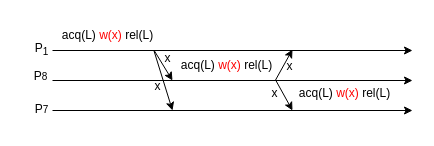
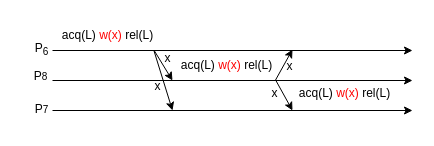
  <mxCell id="0" />
  <mxCell id="1" parent="0" />
  <mxCell id="2" value="" style="endArrow=classic;html=1;rounded=0;" parent="1" edge="1"><mxGeometry width="50" height="50" relative="1" as="geometry"><mxPoint x="52" y="50" as="sourcePoint" /><mxPoint x="412" y="50" as="targetPoint" /></mxGeometry></mxCell>
- <mxCell id="3" value="P&lt;sub&gt;1&lt;/sub&gt;" style="text;html=1;align=center;verticalAlign=middle;resizable=0;points=[];autosize=1;strokeColor=none;fillColor=none;" parent="1" vertex="1"><mxGeometry x="21" y="34" width="40" height="30" as="geometry" /></mxCell>
+ <mxCell id="3" value="P&lt;sub&gt;6&lt;/sub&gt;" style="text;html=1;align=center;verticalAlign=middle;resizable=0;points=[];autosize=1;strokeColor=none;fillColor=none;" parent="1" vertex="1"><mxGeometry x="21" y="34" width="40" height="30" as="geometry" /></mxCell>
  <mxCell id="4" value="" style="endArrow=classic;html=1;rounded=0;" parent="1" edge="1"><mxGeometry width="50" height="50" relative="1" as="geometry"><mxPoint x="52" y="80" as="sourcePoint" /><mxPoint x="412" y="80" as="targetPoint" /></mxGeometry></mxCell>
  <mxCell id="5" value="P&lt;span style=&quot;font-size: 10px;&quot;&gt;8&lt;/span&gt;" style="text;html=1;align=center;verticalAlign=middle;resizable=0;points=[];autosize=1;strokeColor=none;fillColor=none;" parent="1" vertex="1"><mxGeometry x="20" y="61" width="40" height="30" as="geometry" /></mxCell>
  <mxCell id="6" value="" style="endArrow=classic;html=1;rounded=0;" parent="1" edge="1"><mxGeometry width="50" height="50" relative="1" as="geometry"><mxPoint x="52" y="110" as="sourcePoint" /><mxPoint x="412" y="110" as="targetPoint" /></mxGeometry></mxCell>
  <mxCell id="7" value="P&lt;span style=&quot;font-size: 10px;&quot;&gt;7&lt;/span&gt;" style="text;html=1;align=center;verticalAlign=middle;resizable=0;points=[];autosize=1;strokeColor=none;fillColor=none;" parent="1" vertex="1"><mxGeometry x="21" y="94" width="40" height="30" as="geometry" /></mxCell>
  <mxCell id="8" value="acq(L) &lt;font style=&quot;color: rgb(255, 0, 0);&quot;&gt;w(x)&lt;/font&gt; rel(L)" style="text;html=1;align=center;verticalAlign=middle;resizable=0;points=[];autosize=1;strokeColor=none;fillColor=none;" parent="1" vertex="1"><mxGeometry x="52" y="20" width="110" height="30" as="geometry" /></mxCell>
  <mxCell id="9" value="" style="endArrow=classic;html=1;rounded=0;exitX=0.924;exitY=0.998;exitDx=0;exitDy=0;exitPerimeter=0;" parent="1" source="8" edge="1"><mxGeometry width="50" height="50" relative="1" as="geometry"><mxPoint x="162" y="180" as="sourcePoint" /><mxPoint x="172" y="80" as="targetPoint" /></mxGeometry></mxCell>
  <mxCell id="10" value="" style="endArrow=classic;html=1;rounded=0;exitX=0.921;exitY=0.991;exitDx=0;exitDy=0;exitPerimeter=0;" parent="1" source="8" edge="1"><mxGeometry width="50" height="50" relative="1" as="geometry"><mxPoint x="153" y="50" as="sourcePoint" /><mxPoint x="172" y="110" as="targetPoint" /></mxGeometry></mxCell>
  <mxCell id="11" value="x" style="text;html=1;align=center;verticalAlign=middle;resizable=0;points=[];autosize=1;strokeColor=none;fillColor=none;" parent="1" vertex="1"><mxGeometry x="142" y="71" width="30" height="30" as="geometry" /></mxCell>
  <mxCell id="12" value="x" style="text;html=1;align=center;verticalAlign=middle;resizable=0;points=[];autosize=1;strokeColor=none;fillColor=none;" parent="1" vertex="1"><mxGeometry x="152" y="43" width="30" height="30" as="geometry" /></mxCell>
  <mxCell id="13" value="acq(L) &lt;font style=&quot;color: rgb(255, 0, 0);&quot;&gt;w(x)&lt;/font&gt; rel(L)" style="text;html=1;align=center;verticalAlign=middle;resizable=0;points=[];autosize=1;strokeColor=none;fillColor=none;" parent="1" vertex="1"><mxGeometry x="171" y="50" width="110" height="30" as="geometry" /></mxCell>
  <mxCell id="14" value="" style="endArrow=classic;html=1;rounded=0;exitX=0.942;exitY=1.01;exitDx=0;exitDy=0;exitPerimeter=0;" parent="1" source="13" edge="1"><mxGeometry width="50" height="50" relative="1" as="geometry"><mxPoint x="274.73" y="78.99" as="sourcePoint" /><mxPoint x="292" y="49" as="targetPoint" /></mxGeometry></mxCell>
  <mxCell id="15" value="" style="endArrow=classic;html=1;rounded=0;exitX=0.951;exitY=1.014;exitDx=0;exitDy=0;exitPerimeter=0;" parent="1" source="13" edge="1"><mxGeometry width="50" height="50" relative="1" as="geometry"><mxPoint x="282" y="150" as="sourcePoint" /><mxPoint x="292" y="110" as="targetPoint" /></mxGeometry></mxCell>
  <mxCell id="16" value="x" style="text;html=1;align=center;verticalAlign=middle;resizable=0;points=[];autosize=1;strokeColor=none;fillColor=none;" parent="1" vertex="1"><mxGeometry x="259" y="78" width="30" height="30" as="geometry" /></mxCell>
  <mxCell id="17" value="x" style="text;html=1;align=center;verticalAlign=middle;resizable=0;points=[];autosize=1;strokeColor=none;fillColor=none;" parent="1" vertex="1"><mxGeometry x="274" y="51" width="30" height="30" as="geometry" /></mxCell>
  <mxCell id="18" value="acq(L) &lt;font color=&quot;#ff0000&quot;&gt;w(x) &lt;/font&gt;&lt;font style=&quot;color: rgb(0, 0, 0);&quot;&gt;rel(L)&lt;/font&gt;" style="text;html=1;align=center;verticalAlign=middle;resizable=0;points=[];autosize=1;strokeColor=none;fillColor=none;" parent="1" vertex="1"><mxGeometry x="289" y="78" width="110" height="30" as="geometry" /></mxCell>
